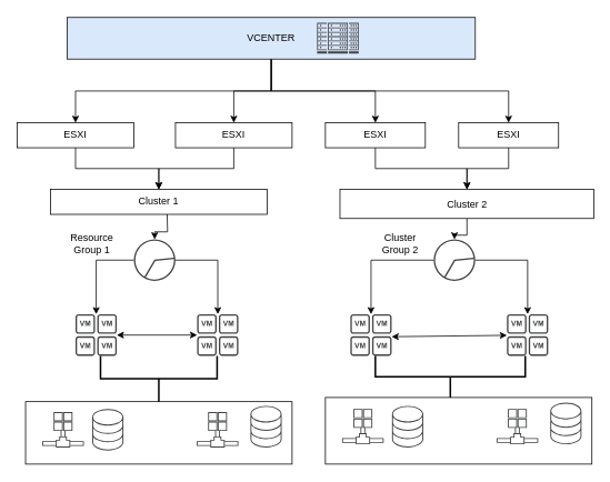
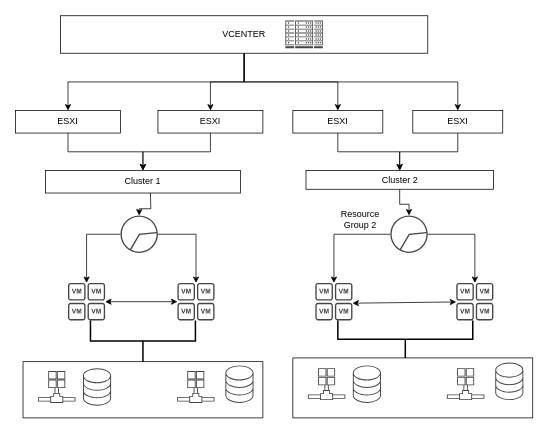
  <mxCell id="0" />
  <mxCell id="1" parent="0" />
  <mxCell id="2" style="edgeStyle=orthogonalEdgeStyle;rounded=0;orthogonalLoop=1;jettySize=auto;html=1;" edge="1" parent="1" source="6" target="8"><mxGeometry relative="1" as="geometry" /></mxCell>
  <mxCell id="3" style="edgeStyle=orthogonalEdgeStyle;rounded=0;orthogonalLoop=1;jettySize=auto;html=1;" edge="1" parent="1" source="6" target="10"><mxGeometry relative="1" as="geometry" /></mxCell>
  <mxCell id="4" style="edgeStyle=orthogonalEdgeStyle;rounded=0;orthogonalLoop=1;jettySize=auto;html=1;" edge="1" parent="1" source="6" target="12"><mxGeometry relative="1" as="geometry" /></mxCell>
  <mxCell id="5" style="edgeStyle=orthogonalEdgeStyle;rounded=0;orthogonalLoop=1;jettySize=auto;html=1;entryX=0.5;entryY=0;entryDx=0;entryDy=0;" edge="1" parent="1" source="6" target="14"><mxGeometry relative="1" as="geometry" /></mxCell>
- <mxCell id="6" value="VCENTER" style="rounded=0;whiteSpace=wrap;html=1;fillColor=#dae8fc;" vertex="1" parent="1"><mxGeometry x="80" y="20.5" width="490" height="50" as="geometry" /></mxCell>
+ <mxCell id="6" value="VCENTER" style="rounded=0;whiteSpace=wrap;html=1;" vertex="1" parent="1"><mxGeometry x="80" y="20.5" width="490" height="50" as="geometry" /></mxCell>
  <mxCell id="7" value="" style="edgeStyle=orthogonalEdgeStyle;rounded=0;orthogonalLoop=1;jettySize=auto;html=1;" edge="1" parent="1" source="8" target="26"><mxGeometry relative="1" as="geometry" /></mxCell>
  <mxCell id="8" value="ESXI" style="whiteSpace=wrap;html=1;rounded=0;" vertex="1" parent="1"><mxGeometry x="20" y="147" width="140" height="30" as="geometry" /></mxCell>
  <mxCell id="9" style="edgeStyle=orthogonalEdgeStyle;rounded=0;orthogonalLoop=1;jettySize=auto;html=1;entryX=0.5;entryY=0;entryDx=0;entryDy=0;" edge="1" parent="1" source="10" target="26"><mxGeometry relative="1" as="geometry" /></mxCell>
  <mxCell id="10" value="&lt;span style=&quot;&quot;&gt;ESXI&lt;/span&gt;" style="whiteSpace=wrap;html=1;rounded=0;" vertex="1" parent="1"><mxGeometry x="210" y="147" width="140" height="30" as="geometry" /></mxCell>
  <mxCell id="11" style="edgeStyle=orthogonalEdgeStyle;rounded=0;orthogonalLoop=1;jettySize=auto;html=1;" edge="1" parent="1" source="12" target="28"><mxGeometry relative="1" as="geometry" /></mxCell>
  <mxCell id="12" value="&lt;span style=&quot;&quot;&gt;ESXI&lt;/span&gt;" style="whiteSpace=wrap;html=1;rounded=0;" vertex="1" parent="1"><mxGeometry x="390" y="147" width="120" height="30" as="geometry" /></mxCell>
  <mxCell id="13" style="edgeStyle=orthogonalEdgeStyle;rounded=0;orthogonalLoop=1;jettySize=auto;html=1;entryX=0.5;entryY=0;entryDx=0;entryDy=0;" edge="1" parent="1" source="14" target="28"><mxGeometry relative="1" as="geometry" /></mxCell>
  <mxCell id="14" value="&lt;span style=&quot;&quot;&gt;ESXI&lt;/span&gt;" style="whiteSpace=wrap;html=1;rounded=0;" vertex="1" parent="1"><mxGeometry x="550" y="147" width="120" height="30" as="geometry" /></mxCell>
  <mxCell id="15" value="" style="sketch=0;pointerEvents=1;shadow=0;dashed=0;html=1;strokeColor=none;fillColor=#434445;aspect=fixed;labelPosition=center;verticalLabelPosition=bottom;verticalAlign=top;align=center;outlineConnect=0;shape=mxgraph.vvd.datacenter;" vertex="1" parent="1"><mxGeometry x="380" y="27" width="50" height="37" as="geometry" /></mxCell>
  <mxCell id="16" value="" style="sketch=0;pointerEvents=1;shadow=0;dashed=0;html=1;strokeColor=none;fillColor=#434445;aspect=fixed;labelPosition=center;verticalLabelPosition=bottom;verticalAlign=top;align=center;outlineConnect=0;shape=mxgraph.vvd.vm_group;" vertex="1" parent="1"><mxGeometry x="90" y="377" width="49.5" height="50" as="geometry" /></mxCell>
  <mxCell id="17" value="" style="sketch=0;pointerEvents=1;shadow=0;dashed=0;html=1;strokeColor=none;fillColor=#434445;aspect=fixed;labelPosition=center;verticalLabelPosition=bottom;verticalAlign=top;align=center;outlineConnect=0;shape=mxgraph.vvd.vm_group;" vertex="1" parent="1"><mxGeometry x="236" y="377" width="49.5" height="50" as="geometry" /></mxCell>
  <mxCell id="18" value="" style="sketch=0;pointerEvents=1;shadow=0;dashed=0;html=1;strokeColor=none;fillColor=#434445;aspect=fixed;labelPosition=center;verticalLabelPosition=bottom;verticalAlign=top;align=center;outlineConnect=0;shape=mxgraph.vvd.vm_group;" vertex="1" parent="1"><mxGeometry x="420" y="377" width="49.5" height="50" as="geometry" /></mxCell>
  <mxCell id="19" value="" style="sketch=0;pointerEvents=1;shadow=0;dashed=0;html=1;strokeColor=none;fillColor=#434445;aspect=fixed;labelPosition=center;verticalLabelPosition=bottom;verticalAlign=top;align=center;outlineConnect=0;shape=mxgraph.vvd.vm_group;" vertex="1" parent="1"><mxGeometry x="608" y="377" width="49.5" height="50" as="geometry" /></mxCell>
  <mxCell id="20" style="edgeStyle=orthogonalEdgeStyle;rounded=0;orthogonalLoop=1;jettySize=auto;html=1;" edge="1" parent="1" source="22" target="16"><mxGeometry relative="1" as="geometry" /></mxCell>
  <mxCell id="21" style="edgeStyle=orthogonalEdgeStyle;rounded=0;orthogonalLoop=1;jettySize=auto;html=1;" edge="1" parent="1" source="22" target="17"><mxGeometry relative="1" as="geometry" /></mxCell>
  <mxCell id="22" value="" style="sketch=0;pointerEvents=1;shadow=0;dashed=0;html=1;strokeColor=none;fillColor=#434445;aspect=fixed;labelPosition=center;verticalLabelPosition=bottom;verticalAlign=top;align=center;outlineConnect=0;shape=mxgraph.vvd.resource_pool;" vertex="1" parent="1"><mxGeometry x="160" y="287" width="50" height="50" as="geometry" /></mxCell>
  <mxCell id="23" style="edgeStyle=orthogonalEdgeStyle;rounded=0;orthogonalLoop=1;jettySize=auto;html=1;" edge="1" parent="1" source="25" target="18"><mxGeometry relative="1" as="geometry" /></mxCell>
  <mxCell id="24" style="edgeStyle=orthogonalEdgeStyle;rounded=0;orthogonalLoop=1;jettySize=auto;html=1;" edge="1" parent="1" source="25" target="19"><mxGeometry relative="1" as="geometry" /></mxCell>
  <mxCell id="25" value="" style="sketch=0;pointerEvents=1;shadow=0;dashed=0;html=1;strokeColor=none;fillColor=#434445;aspect=fixed;labelPosition=center;verticalLabelPosition=bottom;verticalAlign=top;align=center;outlineConnect=0;shape=mxgraph.vvd.resource_pool;" vertex="1" parent="1"><mxGeometry x="520" y="287" width="50" height="50" as="geometry" /></mxCell>
  <mxCell id="26" value="Cluster 1" style="whiteSpace=wrap;html=1;rounded=0;" vertex="1" parent="1"><mxGeometry x="60" y="227" width="260" height="30" as="geometry" /></mxCell>
  <mxCell id="27" style="edgeStyle=orthogonalEdgeStyle;rounded=0;orthogonalLoop=1;jettySize=auto;html=1;" edge="1" parent="1" source="28" target="25"><mxGeometry relative="1" as="geometry" /></mxCell>
- <mxCell id="28" value="Cluster 2" style="whiteSpace=wrap;html=1;rounded=0;" vertex="1" parent="1"><mxGeometry x="407.5" y="227" width="305" height="35" as="geometry" /></mxCell>
+ <mxCell id="28" value="Cluster 2" style="whiteSpace=wrap;html=1;rounded=0;" vertex="1" parent="1"><mxGeometry x="407.5" y="227" width="250" height="25" as="geometry" /></mxCell>
  <mxCell id="29" value="" style="endArrow=classic;startArrow=classic;html=1;rounded=0;" edge="1" parent="1" source="16" target="17"><mxGeometry width="50" height="50" relative="1" as="geometry"><mxPoint x="150" y="402" as="sourcePoint" /><mxPoint x="189.5" y="357" as="targetPoint" /></mxGeometry></mxCell>
  <mxCell id="30" value="" style="rounded=0;whiteSpace=wrap;html=1;" vertex="1" parent="1"><mxGeometry x="30" y="482" width="320" height="75" as="geometry" /></mxCell>
  <mxCell id="31" value="" style="endArrow=classic;startArrow=classic;html=1;rounded=0;" edge="1" parent="1" target="19"><mxGeometry width="50" height="50" relative="1" as="geometry"><mxPoint x="469.5" y="403.99" as="sourcePoint" /><mxPoint x="600" y="404" as="targetPoint" /></mxGeometry></mxCell>
  <mxCell id="32" value="" style="sketch=0;pointerEvents=1;shadow=0;dashed=0;html=1;strokeColor=none;fillColor=#434445;aspect=fixed;labelPosition=center;verticalLabelPosition=bottom;verticalAlign=top;align=center;outlineConnect=0;shape=mxgraph.vvd.vapp_network;" vertex="1" parent="1"><mxGeometry x="50" y="494.5" width="50" height="42.5" as="geometry" /></mxCell>
  <mxCell id="33" value="" style="sketch=0;pointerEvents=1;shadow=0;dashed=0;html=1;strokeColor=none;fillColor=#434445;aspect=fixed;labelPosition=center;verticalLabelPosition=bottom;verticalAlign=top;align=center;outlineConnect=0;shape=mxgraph.vvd.storage;" vertex="1" parent="1"><mxGeometry x="110" y="490.75" width="37.5" height="50" as="geometry" /></mxCell>
  <mxCell id="34" value="" style="sketch=0;pointerEvents=1;shadow=0;dashed=0;html=1;strokeColor=none;fillColor=#434445;aspect=fixed;labelPosition=center;verticalLabelPosition=bottom;verticalAlign=top;align=center;outlineConnect=0;shape=mxgraph.vvd.vapp_network;" vertex="1" parent="1"><mxGeometry x="235.5" y="494.5" width="50" height="42.5" as="geometry" /></mxCell>
  <mxCell id="35" value="" style="sketch=0;pointerEvents=1;shadow=0;dashed=0;html=1;strokeColor=none;fillColor=#434445;aspect=fixed;labelPosition=center;verticalLabelPosition=bottom;verticalAlign=top;align=center;outlineConnect=0;shape=mxgraph.vvd.storage;" vertex="1" parent="1"><mxGeometry x="300" y="487" width="37.5" height="50" as="geometry" /></mxCell>
  <mxCell id="36" value="" style="rounded=0;whiteSpace=wrap;html=1;" vertex="1" parent="1"><mxGeometry x="390" y="477" width="320" height="80" as="geometry" /></mxCell>
  <mxCell id="37" value="" style="sketch=0;pointerEvents=1;shadow=0;dashed=0;html=1;strokeColor=none;fillColor=#434445;aspect=fixed;labelPosition=center;verticalLabelPosition=bottom;verticalAlign=top;align=center;outlineConnect=0;shape=mxgraph.vvd.vapp_network;" vertex="1" parent="1"><mxGeometry x="410" y="490.75" width="50" height="42.5" as="geometry" /></mxCell>
  <mxCell id="38" value="" style="sketch=0;pointerEvents=1;shadow=0;dashed=0;html=1;strokeColor=none;fillColor=#434445;aspect=fixed;labelPosition=center;verticalLabelPosition=bottom;verticalAlign=top;align=center;outlineConnect=0;shape=mxgraph.vvd.storage;" vertex="1" parent="1"><mxGeometry x="470" y="487" width="37.5" height="50" as="geometry" /></mxCell>
  <mxCell id="39" value="" style="sketch=0;pointerEvents=1;shadow=0;dashed=0;html=1;strokeColor=none;fillColor=#434445;aspect=fixed;labelPosition=center;verticalLabelPosition=bottom;verticalAlign=top;align=center;outlineConnect=0;shape=mxgraph.vvd.vapp_network;" vertex="1" parent="1"><mxGeometry x="595.5" y="490.75" width="50" height="42.5" as="geometry" /></mxCell>
  <mxCell id="40" value="" style="sketch=0;pointerEvents=1;shadow=0;dashed=0;html=1;strokeColor=none;fillColor=#434445;aspect=fixed;labelPosition=center;verticalLabelPosition=bottom;verticalAlign=top;align=center;outlineConnect=0;shape=mxgraph.vvd.storage;" vertex="1" parent="1"><mxGeometry x="660" y="483.25" width="37.5" height="50" as="geometry" /></mxCell>
  <mxCell id="41" value="" style="strokeWidth=2;html=1;shape=mxgraph.flowchart.annotation_2;align=left;labelPosition=right;pointerEvents=1;direction=north;" vertex="1" parent="1"><mxGeometry x="120" y="427" width="140" height="55" as="geometry" /></mxCell>
  <mxCell id="42" value="" style="strokeWidth=2;html=1;shape=mxgraph.flowchart.annotation_2;align=left;labelPosition=right;pointerEvents=1;direction=north;" vertex="1" parent="1"><mxGeometry x="450" y="427" width="180" height="50" as="geometry" /></mxCell>
  <mxCell id="43" style="edgeStyle=orthogonalEdgeStyle;rounded=0;orthogonalLoop=1;jettySize=auto;html=1;" edge="1" parent="1" target="22"><mxGeometry relative="1" as="geometry"><mxPoint x="200" y="257" as="sourcePoint" /><mxPoint x="555" as="targetPoint" y="297" /></mxGeometry></mxCell>
- <mxCell id="44" value="Resource Group 1" style="text;html=1;strokeColor=none;fillColor=none;align=center;verticalAlign=middle;whiteSpace=wrap;rounded=0;" vertex="1" parent="1"><mxGeometry x="79.5" y="277" width="60" height="30" as="geometry" /></mxCell>
- <mxCell id="45" value="Cluster Group 2" style="text;html=1;strokeColor=none;fillColor=none;align=center;verticalAlign=middle;whiteSpace=wrap;rounded=0;" vertex="1" parent="1"><mxGeometry x="450" y="277" width="60" height="30" as="geometry" /></mxCell>
+ <mxCell id="45" value="Resource Group 2" style="text;html=1;strokeColor=none;fillColor=none;align=center;verticalAlign=middle;whiteSpace=wrap;rounded=0;" vertex="1" parent="1"><mxGeometry x="450" y="277" width="60" height="30" as="geometry" /></mxCell>
